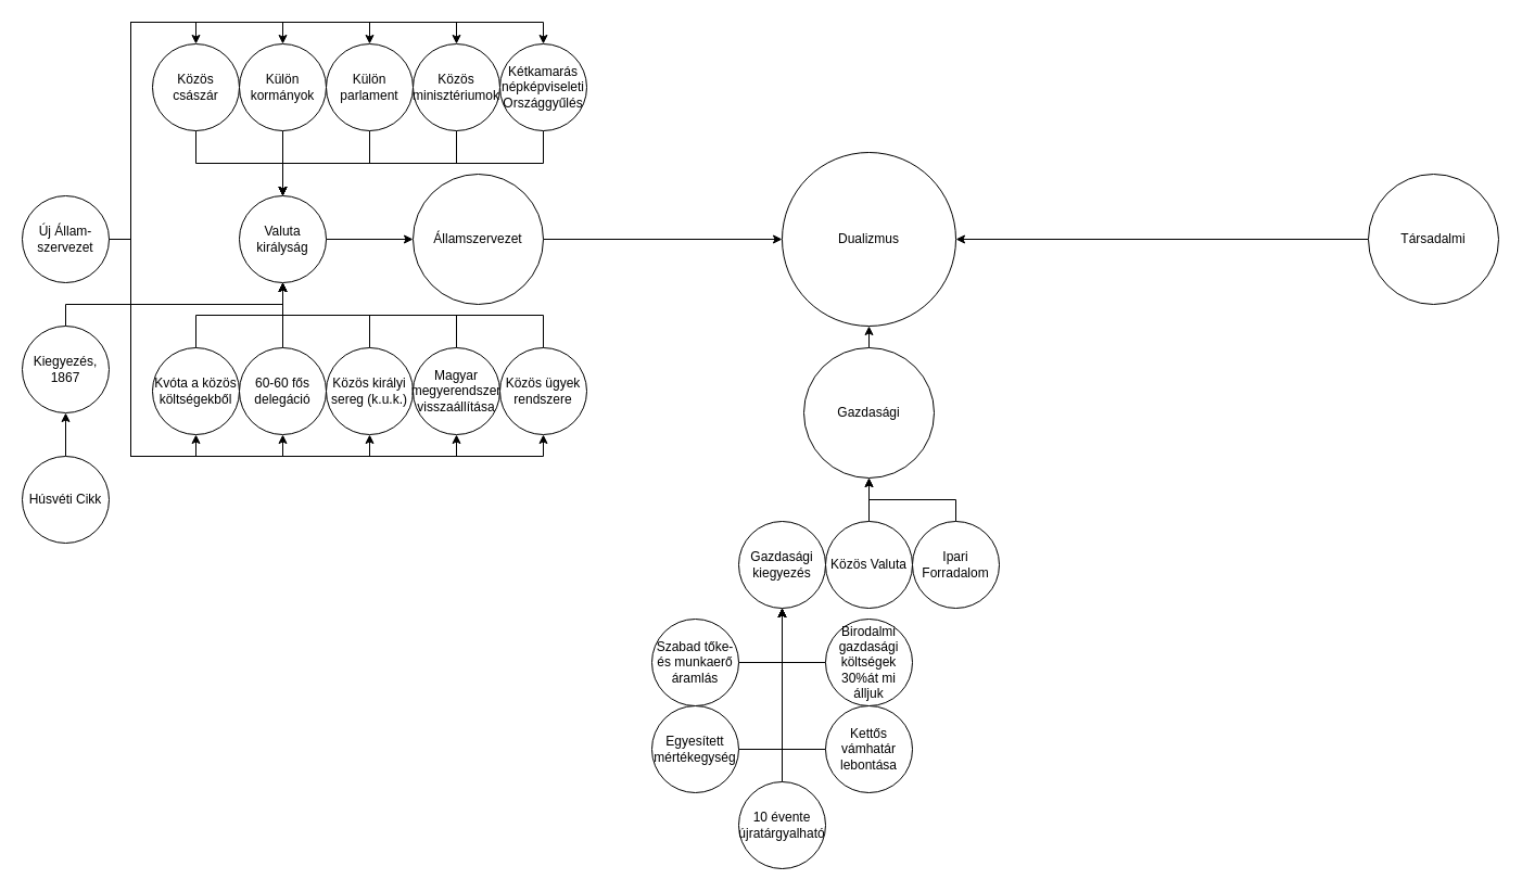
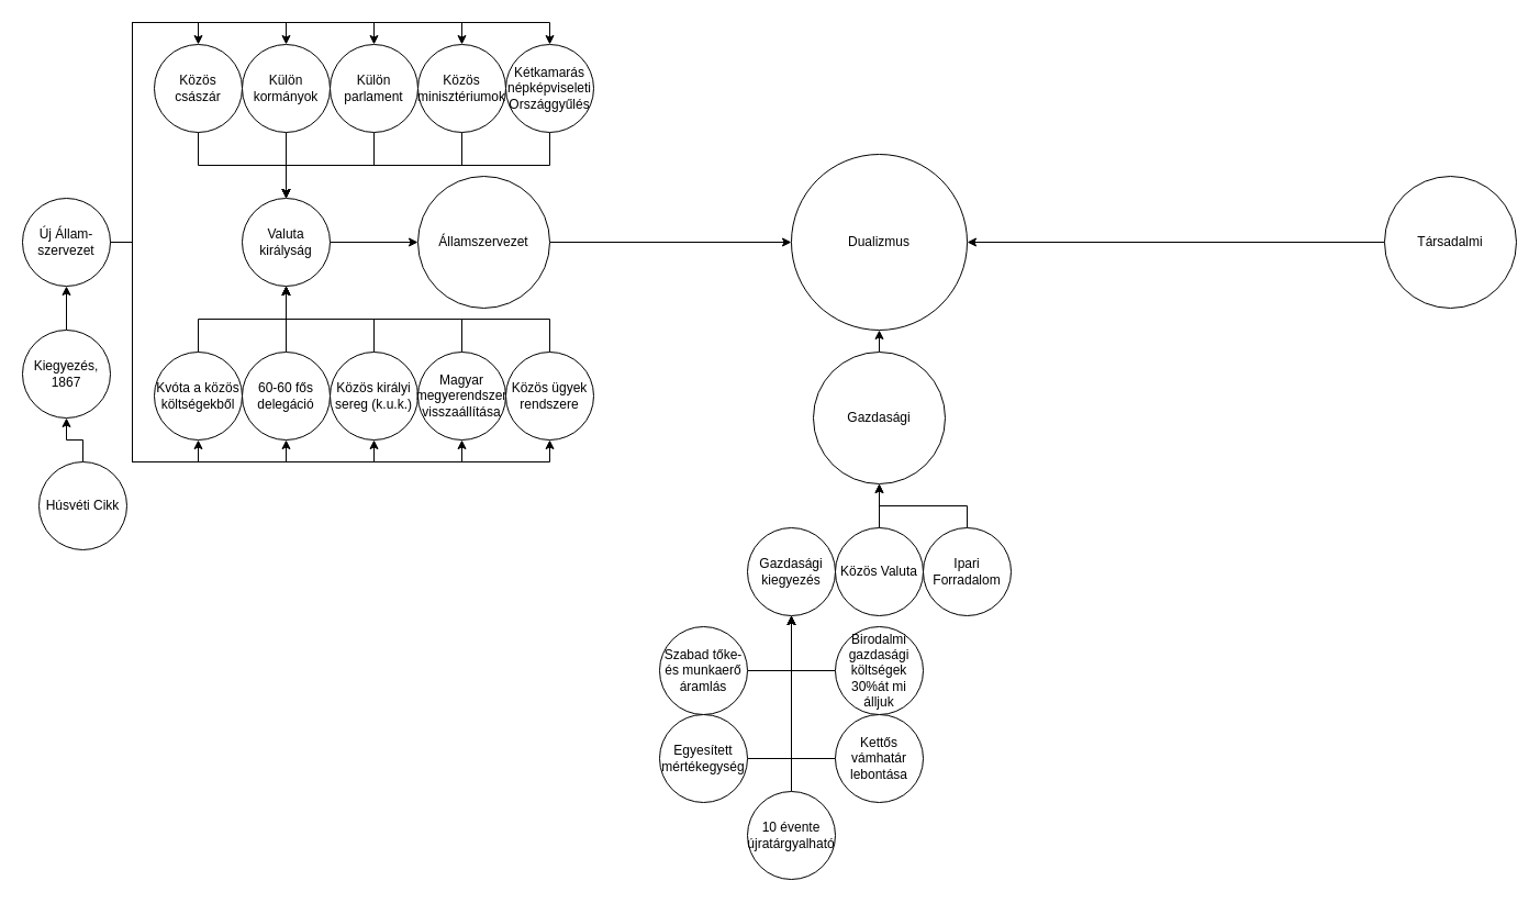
  <mxCell id="0" />
  <mxCell id="1" parent="0" />
  <mxCell id="2" style="edgeStyle=orthogonalEdgeStyle;rounded=0;orthogonalLoop=1;jettySize=auto;html=1;exitX=1;exitY=0.5;exitDx=0;exitDy=0;entryX=0;entryY=0.5;entryDx=0;entryDy=0;" edge="1" parent="1" source="3" target="21"><mxGeometry relative="1" as="geometry" /></mxCell>
  <mxCell id="3" value="Államszervezet" style="ellipse;whiteSpace=wrap;html=1;" vertex="1" parent="1"><mxGeometry x="380" y="160" width="120" height="120" as="geometry" /></mxCell>
  <mxCell id="4" style="edgeStyle=orthogonalEdgeStyle;rounded=0;orthogonalLoop=1;jettySize=auto;html=1;exitX=0.5;exitY=0;exitDx=0;exitDy=0;entryX=0.5;entryY=1;entryDx=0;entryDy=0;" edge="1" parent="1" source="5" target="21"><mxGeometry relative="1" as="geometry" /></mxCell>
  <mxCell id="5" value="Gazdasági" style="ellipse;whiteSpace=wrap;html=1;" vertex="1" parent="1"><mxGeometry x="740" y="320" width="120" height="120" as="geometry" /></mxCell>
  <mxCell id="6" style="edgeStyle=orthogonalEdgeStyle;rounded=0;orthogonalLoop=1;jettySize=auto;html=1;exitX=0;exitY=0.5;exitDx=0;exitDy=0;entryX=1;entryY=0.5;entryDx=0;entryDy=0;" edge="1" parent="1" source="7" target="21"><mxGeometry relative="1" as="geometry" /></mxCell>
  <mxCell id="7" value="Társadalmi" style="ellipse;whiteSpace=wrap;html=1;" vertex="1" parent="1"><mxGeometry x="1260" y="160" width="120" height="120" as="geometry" /></mxCell>
  <mxCell id="8" style="edgeStyle=orthogonalEdgeStyle;rounded=0;orthogonalLoop=1;jettySize=auto;html=1;exitX=1;exitY=0.5;exitDx=0;exitDy=0;entryX=0.5;entryY=1;entryDx=0;entryDy=0;" edge="1" parent="1" source="18" target="25"><mxGeometry relative="1" as="geometry" /></mxCell>
  <mxCell id="9" style="edgeStyle=orthogonalEdgeStyle;rounded=0;orthogonalLoop=1;jettySize=auto;html=1;exitX=1;exitY=0.5;exitDx=0;exitDy=0;entryX=0.5;entryY=1;entryDx=0;entryDy=0;" edge="1" parent="1" source="18" target="29"><mxGeometry relative="1" as="geometry"><Array as="points"><mxPoint x="120" y="220" /><mxPoint x="120" y="420" /><mxPoint x="340" y="420" /></Array></mxGeometry></mxCell>
  <mxCell id="10" style="edgeStyle=orthogonalEdgeStyle;rounded=0;orthogonalLoop=1;jettySize=auto;html=1;exitX=1;exitY=0.5;exitDx=0;exitDy=0;entryX=0.5;entryY=1;entryDx=0;entryDy=0;" edge="1" parent="1" source="18" target="27"><mxGeometry relative="1" as="geometry"><Array as="points"><mxPoint x="120" y="220" /><mxPoint x="120" y="420" /><mxPoint x="260" y="420" /></Array></mxGeometry></mxCell>
  <mxCell id="11" style="edgeStyle=orthogonalEdgeStyle;rounded=0;orthogonalLoop=1;jettySize=auto;html=1;exitX=1;exitY=0.5;exitDx=0;exitDy=0;entryX=0.5;entryY=1;entryDx=0;entryDy=0;" edge="1" parent="1" source="18" target="31"><mxGeometry relative="1" as="geometry"><Array as="points"><mxPoint x="120" y="220" /><mxPoint x="120" y="420" /><mxPoint x="420" y="420" /></Array></mxGeometry></mxCell>
  <mxCell id="12" style="edgeStyle=orthogonalEdgeStyle;rounded=0;orthogonalLoop=1;jettySize=auto;html=1;exitX=1;exitY=0.5;exitDx=0;exitDy=0;entryX=0.5;entryY=1;entryDx=0;entryDy=0;" edge="1" parent="1" source="18" target="33"><mxGeometry relative="1" as="geometry"><Array as="points"><mxPoint x="120" y="220" /><mxPoint x="120" y="420" /><mxPoint x="500" y="420" /></Array></mxGeometry></mxCell>
  <mxCell id="13" style="edgeStyle=orthogonalEdgeStyle;rounded=0;orthogonalLoop=1;jettySize=auto;html=1;exitX=1;exitY=0.5;exitDx=0;exitDy=0;entryX=0.5;entryY=0;entryDx=0;entryDy=0;" edge="1" parent="1" source="18" target="41"><mxGeometry relative="1" as="geometry" /></mxCell>
  <mxCell id="14" style="edgeStyle=orthogonalEdgeStyle;rounded=0;orthogonalLoop=1;jettySize=auto;html=1;exitX=1;exitY=0.5;exitDx=0;exitDy=0;entryX=0.5;entryY=0;entryDx=0;entryDy=0;" edge="1" parent="1" source="18" target="43"><mxGeometry relative="1" as="geometry"><Array as="points"><mxPoint x="120" y="220" /><mxPoint x="120" y="20" /><mxPoint x="260" y="20" /></Array></mxGeometry></mxCell>
  <mxCell id="15" style="edgeStyle=orthogonalEdgeStyle;rounded=0;orthogonalLoop=1;jettySize=auto;html=1;exitX=1;exitY=0.5;exitDx=0;exitDy=0;entryX=0.5;entryY=0;entryDx=0;entryDy=0;" edge="1" parent="1" source="18" target="49"><mxGeometry relative="1" as="geometry"><Array as="points"><mxPoint x="120" y="220" /><mxPoint x="120" y="20" /><mxPoint x="340" y="20" /></Array></mxGeometry></mxCell>
  <mxCell id="16" style="edgeStyle=orthogonalEdgeStyle;rounded=0;orthogonalLoop=1;jettySize=auto;html=1;exitX=1;exitY=0.5;exitDx=0;exitDy=0;entryX=0.5;entryY=0;entryDx=0;entryDy=0;" edge="1" parent="1" source="18" target="45"><mxGeometry relative="1" as="geometry"><Array as="points"><mxPoint x="120" y="220" /><mxPoint x="120" y="20" /><mxPoint x="420" y="20" /></Array></mxGeometry></mxCell>
  <mxCell id="17" style="edgeStyle=orthogonalEdgeStyle;rounded=0;orthogonalLoop=1;jettySize=auto;html=1;exitX=1;exitY=0.5;exitDx=0;exitDy=0;entryX=0.5;entryY=0;entryDx=0;entryDy=0;" edge="1" parent="1" source="18" target="47"><mxGeometry relative="1" as="geometry"><Array as="points"><mxPoint x="120" y="220" /><mxPoint x="120" y="20" /><mxPoint x="500" y="20" /></Array></mxGeometry></mxCell>
  <mxCell id="18" value="Új Állam-szervezet" style="ellipse;whiteSpace=wrap;html=1;aspect=fixed;" vertex="1" parent="1"><mxGeometry y="180" width="80" height="80" as="geometry" x="20" /></mxCell>
- <mxCell id="19" style="edgeStyle=orthogonalEdgeStyle;rounded=0;orthogonalLoop=1;jettySize=auto;html=1;exitX=0.5;exitY=0;exitDx=0;exitDy=0;" edge="1" parent="1" source="20" target="39"><mxGeometry relative="1" as="geometry" /></mxCell>
+ <mxCell id="19" style="edgeStyle=orthogonalEdgeStyle;rounded=0;orthogonalLoop=1;jettySize=auto;html=1;exitX=0.5;exitY=0;exitDx=0;exitDy=0;entryX=0.5;entryY=1;entryDx=0;entryDy=0;" edge="1" parent="1" source="20" target="18"><mxGeometry relative="1" as="geometry" /></mxCell>
  <mxCell id="20" value="Kiegyezés, 1867" style="ellipse;whiteSpace=wrap;html=1;aspect=fixed;" vertex="1" parent="1"><mxGeometry y="300" width="80" height="80" as="geometry" x="20" /></mxCell>
  <mxCell id="21" value="Dualizmus" style="ellipse;whiteSpace=wrap;html=1;aspect=fixed;" vertex="1" parent="1"><mxGeometry x="720" y="140" width="160" height="160" as="geometry" /></mxCell>
  <mxCell id="22" style="edgeStyle=orthogonalEdgeStyle;rounded=0;orthogonalLoop=1;jettySize=auto;html=1;exitX=0.5;exitY=0;exitDx=0;exitDy=0;entryX=0.5;entryY=1;entryDx=0;entryDy=0;" edge="1" parent="1" source="23" target="20"><mxGeometry relative="1" as="geometry" /></mxCell>
- <mxCell id="23" value="Húsvéti Cikk" style="ellipse;whiteSpace=wrap;html=1;aspect=fixed;" vertex="1" parent="1"><mxGeometry y="420" width="80" height="80" as="geometry" x="20" /></mxCell>
+ <mxCell id="23" value="Húsvéti Cikk" style="ellipse;whiteSpace=wrap;html=1;aspect=fixed;" vertex="1" parent="1"><mxGeometry x="35" y="420" width="80" height="80" as="geometry" /></mxCell>
  <mxCell id="24" style="edgeStyle=orthogonalEdgeStyle;rounded=0;orthogonalLoop=1;jettySize=auto;html=1;exitX=0.5;exitY=0;exitDx=0;exitDy=0;entryX=0.5;entryY=1;entryDx=0;entryDy=0;" edge="1" parent="1" source="25" target="39"><mxGeometry relative="1" as="geometry" /></mxCell>
  <mxCell id="25" value="Kvóta a közös költségekből" style="ellipse;whiteSpace=wrap;html=1;aspect=fixed;" vertex="1" parent="1"><mxGeometry x="140" y="320" width="80" height="80" as="geometry" /></mxCell>
  <mxCell id="26" style="edgeStyle=orthogonalEdgeStyle;rounded=0;orthogonalLoop=1;jettySize=auto;html=1;exitX=0.5;exitY=0;exitDx=0;exitDy=0;entryX=0.5;entryY=1;entryDx=0;entryDy=0;" edge="1" parent="1" source="27" target="39"><mxGeometry relative="1" as="geometry"><mxPoint x="220.333" y="300" as="targetPoint" /></mxGeometry></mxCell>
  <mxCell id="27" value="60-60 fős delegáció" style="ellipse;whiteSpace=wrap;html=1;aspect=fixed;" vertex="1" parent="1"><mxGeometry x="220" y="320" width="80" height="80" as="geometry" /></mxCell>
  <mxCell id="28" style="edgeStyle=orthogonalEdgeStyle;rounded=0;orthogonalLoop=1;jettySize=auto;html=1;exitX=0.5;exitY=0;exitDx=0;exitDy=0;entryX=0.5;entryY=1;entryDx=0;entryDy=0;" edge="1" parent="1" source="29" target="39"><mxGeometry relative="1" as="geometry"><mxPoint x="340.333" y="300" as="targetPoint" /></mxGeometry></mxCell>
  <mxCell id="29" value="Közös királyi sereg (k.u.k.)" style="ellipse;whiteSpace=wrap;html=1;aspect=fixed;" vertex="1" parent="1"><mxGeometry x="300" y="320" width="80" height="80" as="geometry" /></mxCell>
  <mxCell id="30" style="edgeStyle=orthogonalEdgeStyle;rounded=0;orthogonalLoop=1;jettySize=auto;html=1;exitX=0.5;exitY=0;exitDx=0;exitDy=0;entryX=0.5;entryY=1;entryDx=0;entryDy=0;" edge="1" parent="1" source="31" target="39"><mxGeometry relative="1" as="geometry"><mxPoint x="460.333" y="300" as="targetPoint" /></mxGeometry></mxCell>
  <mxCell id="31" value="Magyar megyerendszer visszaállítása" style="ellipse;whiteSpace=wrap;html=1;aspect=fixed;" vertex="1" parent="1"><mxGeometry x="380" y="320" width="80" height="80" as="geometry" /></mxCell>
  <mxCell id="32" style="edgeStyle=orthogonalEdgeStyle;rounded=0;orthogonalLoop=1;jettySize=auto;html=1;exitX=0.5;exitY=0;exitDx=0;exitDy=0;entryX=0.5;entryY=1;entryDx=0;entryDy=0;" edge="1" parent="1" source="33" target="39"><mxGeometry relative="1" as="geometry"><mxPoint x="518" y="262" as="targetPoint" /></mxGeometry></mxCell>
  <mxCell id="33" value="Közös ügyek rendszere" style="ellipse;whiteSpace=wrap;html=1;aspect=fixed;" vertex="1" parent="1"><mxGeometry x="460" y="320" width="80" height="80" as="geometry" /></mxCell>
  <mxCell id="34" style="edgeStyle=orthogonalEdgeStyle;rounded=0;orthogonalLoop=1;jettySize=auto;html=1;exitX=0.5;exitY=0;exitDx=0;exitDy=0;entryX=0.5;entryY=1;entryDx=0;entryDy=0;" edge="1" parent="1" source="35" target="5"><mxGeometry relative="1" as="geometry" /></mxCell>
  <mxCell id="35" value="Közös Valuta" style="ellipse;whiteSpace=wrap;html=1;aspect=fixed;" vertex="1" parent="1"><mxGeometry x="760" y="480" width="80" height="80" as="geometry" /></mxCell>
  <mxCell id="36" style="edgeStyle=orthogonalEdgeStyle;rounded=0;orthogonalLoop=1;jettySize=auto;html=1;exitX=0.5;exitY=0;exitDx=0;exitDy=0;entryX=0.5;entryY=1;entryDx=0;entryDy=0;" edge="1" parent="1" source="37" target="5"><mxGeometry relative="1" as="geometry" /></mxCell>
  <mxCell id="37" value="Ipari Forradalom" style="ellipse;whiteSpace=wrap;html=1;aspect=fixed;" vertex="1" parent="1"><mxGeometry x="840" y="480" width="80" height="80" as="geometry" /></mxCell>
  <mxCell id="38" style="edgeStyle=orthogonalEdgeStyle;rounded=0;orthogonalLoop=1;jettySize=auto;html=1;exitX=1;exitY=0.5;exitDx=0;exitDy=0;entryX=0;entryY=0.5;entryDx=0;entryDy=0;" edge="1" parent="1" source="39" target="3"><mxGeometry relative="1" as="geometry" /></mxCell>
  <mxCell id="39" value="Valuta királyság" style="ellipse;whiteSpace=wrap;html=1;aspect=fixed;" vertex="1" parent="1"><mxGeometry x="220" y="180" width="80" height="80" as="geometry" /></mxCell>
  <mxCell id="40" style="edgeStyle=orthogonalEdgeStyle;rounded=0;orthogonalLoop=1;jettySize=auto;html=1;exitX=0.5;exitY=1;exitDx=0;exitDy=0;entryX=0.5;entryY=0;entryDx=0;entryDy=0;" edge="1" parent="1" source="41" target="39"><mxGeometry relative="1" as="geometry" /></mxCell>
  <mxCell id="41" value="Közös császár" style="ellipse;whiteSpace=wrap;html=1;aspect=fixed;" vertex="1" parent="1"><mxGeometry x="140" y="40" width="80" height="80" as="geometry" /></mxCell>
  <mxCell id="42" style="edgeStyle=orthogonalEdgeStyle;rounded=0;orthogonalLoop=1;jettySize=auto;html=1;exitX=0.5;exitY=1;exitDx=0;exitDy=0;entryX=0.5;entryY=0;entryDx=0;entryDy=0;" edge="1" parent="1" source="43" target="39"><mxGeometry relative="1" as="geometry" /></mxCell>
  <mxCell id="43" value="Külön kormányok" style="ellipse;whiteSpace=wrap;html=1;aspect=fixed;" vertex="1" parent="1"><mxGeometry x="220" y="40" width="80" height="80" as="geometry" /></mxCell>
  <mxCell id="44" style="edgeStyle=orthogonalEdgeStyle;rounded=0;orthogonalLoop=1;jettySize=auto;html=1;exitX=0.5;exitY=1;exitDx=0;exitDy=0;entryX=0.5;entryY=0;entryDx=0;entryDy=0;" edge="1" parent="1" source="45" target="39"><mxGeometry relative="1" as="geometry"><mxPoint x="60" y="180" as="targetPoint" /></mxGeometry></mxCell>
  <mxCell id="45" value="Közös minisztériumok" style="ellipse;whiteSpace=wrap;html=1;aspect=fixed;" vertex="1" parent="1"><mxGeometry x="380" y="40" width="80" height="80" as="geometry" /></mxCell>
  <mxCell id="46" style="edgeStyle=orthogonalEdgeStyle;rounded=0;orthogonalLoop=1;jettySize=auto;html=1;exitX=0.5;exitY=1;exitDx=0;exitDy=0;entryX=0.5;entryY=0;entryDx=0;entryDy=0;" edge="1" parent="1" source="47" target="39"><mxGeometry relative="1" as="geometry" /></mxCell>
  <mxCell id="47" value="Kétkamarás népképviseleti Országgyűlés" style="ellipse;whiteSpace=wrap;html=1;aspect=fixed;" vertex="1" parent="1"><mxGeometry x="460" y="40" width="80" height="80" as="geometry" /></mxCell>
  <mxCell id="48" style="edgeStyle=orthogonalEdgeStyle;rounded=0;orthogonalLoop=1;jettySize=auto;html=1;exitX=0.5;exitY=1;exitDx=0;exitDy=0;entryX=0.5;entryY=0;entryDx=0;entryDy=0;" edge="1" parent="1" source="49" target="39"><mxGeometry relative="1" as="geometry"><mxPoint x="60" y="180" as="targetPoint" /></mxGeometry></mxCell>
  <mxCell id="49" value="Külön parlament" style="ellipse;whiteSpace=wrap;html=1;aspect=fixed;" vertex="1" parent="1"><mxGeometry x="300" y="40" width="80" height="80" as="geometry" /></mxCell>
  <mxCell id="50" value="Gazdasági kiegyezés" style="ellipse;whiteSpace=wrap;html=1;aspect=fixed;" vertex="1" parent="1"><mxGeometry x="680" y="480" width="80" height="80" as="geometry" /></mxCell>
  <mxCell id="51" style="edgeStyle=orthogonalEdgeStyle;rounded=0;orthogonalLoop=1;jettySize=auto;html=1;exitX=0.5;exitY=0;exitDx=0;exitDy=0;entryX=0.5;entryY=1;entryDx=0;entryDy=0;" edge="1" parent="1" source="52" target="50"><mxGeometry relative="1" as="geometry" /></mxCell>
  <mxCell id="52" value="10 évente újratárgyalható" style="ellipse;whiteSpace=wrap;html=1;aspect=fixed;" vertex="1" parent="1"><mxGeometry x="680" y="720" width="80" height="80" as="geometry" /></mxCell>
  <mxCell id="53" style="edgeStyle=orthogonalEdgeStyle;rounded=0;orthogonalLoop=1;jettySize=auto;html=1;exitX=1;exitY=0.5;exitDx=0;exitDy=0;entryX=0.5;entryY=1;entryDx=0;entryDy=0;" edge="1" parent="1" source="54" target="50"><mxGeometry relative="1" as="geometry"><mxPoint x="680" y="520" as="targetPoint" /><Array as="points"><mxPoint x="720" y="610" /></Array></mxGeometry></mxCell>
  <mxCell id="54" value="Szabad tőke- és munkaerő áramlás" style="ellipse;whiteSpace=wrap;html=1;aspect=fixed;" vertex="1" parent="1"><mxGeometry x="600" y="570" width="80" height="80" as="geometry" /></mxCell>
  <mxCell id="55" style="edgeStyle=orthogonalEdgeStyle;rounded=0;orthogonalLoop=1;jettySize=auto;html=1;exitX=1;exitY=0.5;exitDx=0;exitDy=0;entryX=0.5;entryY=1;entryDx=0;entryDy=0;" edge="1" parent="1" source="56" target="50"><mxGeometry relative="1" as="geometry"><mxPoint x="680" y="520" as="targetPoint" /></mxGeometry></mxCell>
  <mxCell id="56" value="Egyesített mértékegység" style="ellipse;whiteSpace=wrap;html=1;aspect=fixed;" vertex="1" parent="1"><mxGeometry x="600" y="650" width="80" height="80" as="geometry" /></mxCell>
  <mxCell id="57" style="edgeStyle=orthogonalEdgeStyle;rounded=0;orthogonalLoop=1;jettySize=auto;html=1;exitX=0;exitY=0.5;exitDx=0;exitDy=0;entryX=0.5;entryY=1;entryDx=0;entryDy=0;" edge="1" parent="1" source="58" target="50"><mxGeometry relative="1" as="geometry"><mxPoint x="680" y="520" as="targetPoint" /></mxGeometry></mxCell>
  <mxCell id="58" value="Kettős vámhatár lebontása" style="ellipse;whiteSpace=wrap;html=1;aspect=fixed;" vertex="1" parent="1"><mxGeometry x="760" y="650" width="80" height="80" as="geometry" /></mxCell>
  <mxCell id="59" style="edgeStyle=orthogonalEdgeStyle;rounded=0;orthogonalLoop=1;jettySize=auto;html=1;exitX=0;exitY=0.5;exitDx=0;exitDy=0;entryX=0.5;entryY=1;entryDx=0;entryDy=0;" edge="1" parent="1" source="60" target="50"><mxGeometry relative="1" as="geometry"><mxPoint x="680" y="520" as="targetPoint" /><Array as="points"><mxPoint x="720" y="610" /></Array></mxGeometry></mxCell>
  <mxCell id="60" value="Birodalmi gazdasági költségek 30%át mi álljuk" style="ellipse;whiteSpace=wrap;html=1;aspect=fixed;" vertex="1" parent="1"><mxGeometry x="760" y="570" width="80" height="80" as="geometry" /></mxCell>
